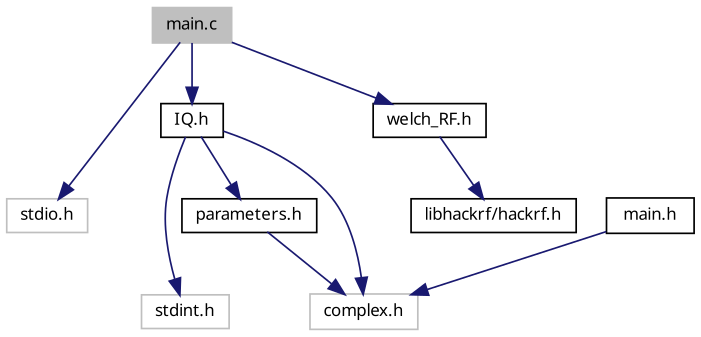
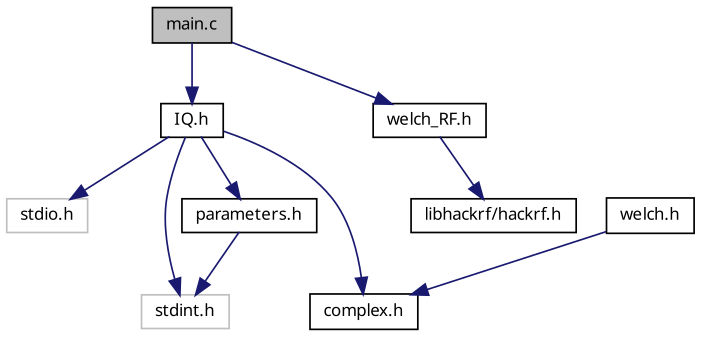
  digraph {
    fontname="Noto Sans"
    node [color=black fillcolor=white fontname="Noto Sans" fontsize=10 shape=record style=filled]
    edge [color=midnightblue fontname="Noto Sans" fontsize=10 labelfontname=Helvetica labelfontsize=10 style=solid]
-   n1 [color=grey75 fillcolor=grey75 fontcolor=black height=0.2 label="main.c" width=0.4]
+   n1 [fillcolor=grey75 fontcolor=black height=0.2 label="main.c" width=0.4]
    n2 [color=grey75 height=0.2 label="stdio.h" width=0.4]
    n3 [height=0.2 label="IQ.h" width=0.4]
    n4 [height=0.2 label="welch_RF.h" width=0.4]
    n5 [height=0.2 label="parameters.h" width=0.4]
    n6 [color=grey75 height=0.2 label="stdint.h" width=0.4]
-   n7 [color=grey75 height=0.2 label="complex.h" width=0.4]
+   n7 [height=0.2 label="complex.h" width=0.4]
    n8 [height=0.2 label="libhackrf/hackrf.h" width=0.4]
-   n9 [height=0.2 label="main.h" width=0.4]
-   n1 -> n2
+   n9 [height=0.2 label="welch.h" width=0.4]
+   n3 -> n2
    n1 -> n3
    n1 -> n4
    n3 -> n5
    n3 -> n6
    n3 -> n7
    n4 -> n8
-   n5 -> n7
+   n5 -> n6
    n9 -> n7
  }
